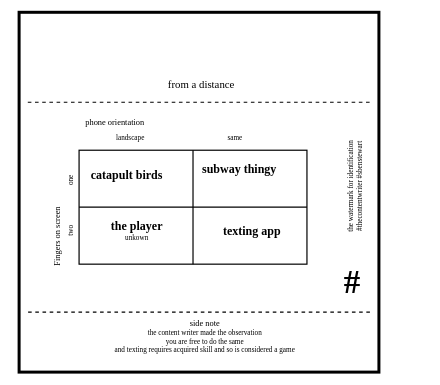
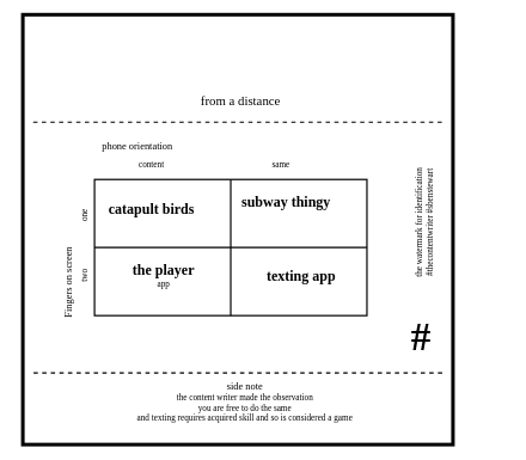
  <mxCell id="0" />
  <mxCell id="1" parent="0" />
  <mxCell id="2" value="" style="whiteSpace=wrap;html=1;aspect=fixed;strokeWidth=5;" parent="1" vertex="1"><mxGeometry x="31" y="20" width="600" height="600" as="geometry" /></mxCell>
  <mxCell id="3" value="" style="rounded=0;whiteSpace=wrap;html=1;strokeWidth=2;fillColor=none;" vertex="1" parent="1"><mxGeometry x="131" y="250" width="380" height="190" as="geometry" /></mxCell>
  <mxCell id="4" value="&lt;p&gt;&lt;font face=&quot;xkcd&quot;&gt;&lt;span style=&quot;font-size: 18px&quot;&gt;from a distance&lt;/span&gt;&lt;/font&gt;&lt;/p&gt;" style="text;html=1;strokeColor=none;fillColor=none;align=center;verticalAlign=middle;whiteSpace=wrap;rounded=0;" parent="1" vertex="1"><mxGeometry x="95" y="130" width="480" height="20" as="geometry" /></mxCell>
  <mxCell id="5" value="" style="endArrow=none;dashed=1;html=1;strokeWidth=2;" parent="1" edge="1"><mxGeometry width="50" height="50" relative="1" as="geometry"><mxPoint x="615.5" y="170" as="sourcePoint" /><mxPoint x="40.5" y="170" as="targetPoint" /></mxGeometry></mxCell>
  <mxCell id="6" value="" style="endArrow=none;dashed=1;html=1;strokeWidth=2;" parent="1" edge="1"><mxGeometry width="50" height="50" relative="1" as="geometry"><mxPoint x="616" y="520" as="sourcePoint" /><mxPoint x="41" y="520" as="targetPoint" /></mxGeometry></mxCell>
  <mxCell id="7" value="&lt;font face=&quot;xkcd&quot;&gt;&lt;span style=&quot;font-size: 14px&quot;&gt;side note &lt;br&gt;&lt;/span&gt;the content writer made the observation&lt;br&gt;you are free to do the same&lt;br&gt;and texting requires acquired skill and so is considered a game&lt;br&gt;&lt;/font&gt;" style="text;html=1;strokeColor=none;fillColor=none;align=center;verticalAlign=middle;whiteSpace=wrap;rounded=0;" parent="1" vertex="1"><mxGeometry x="111" y="550" width="460" height="20" as="geometry" /></mxCell>
  <mxCell id="8" style="edgeStyle=orthogonalEdgeStyle;rounded=0;orthogonalLoop=1;jettySize=auto;html=1;exitX=0.5;exitY=1;exitDx=0;exitDy=0;strokeWidth=2;" parent="1" edge="1"><mxGeometry relative="1" as="geometry"><mxPoint x="482" y="381" as="sourcePoint" /><mxPoint x="482" y="381" as="targetPoint" /></mxGeometry></mxCell>
  <mxCell id="9" value="&lt;font face=&quot;xkcd&quot;&gt;&lt;font style=&quot;font-size: 20px&quot;&gt;&lt;b&gt;catapult birds&lt;/b&gt;&lt;/font&gt;&lt;/font&gt;&lt;font face=&quot;xkcd&quot;&gt;&lt;br&gt;&lt;/font&gt;" style="text;html=1;strokeColor=none;fillColor=none;align=left;verticalAlign=middle;whiteSpace=wrap;rounded=0;" parent="1" vertex="1"><mxGeometry x="149" y="280" width="157" height="20" as="geometry" /></mxCell>
  <mxCell id="10" value="&lt;font face=&quot;xkcd&quot; size=&quot;1&quot;&gt;&lt;div style=&quot;font-size: 14px&quot;&gt;phone orientation&lt;/div&gt;&lt;/font&gt;" style="text;html=1;strokeColor=none;fillColor=none;align=center;verticalAlign=middle;whiteSpace=wrap;rounded=0;" parent="1" vertex="1"><mxGeometry x="101" y="180" width="180" height="50" as="geometry" /></mxCell>
  <mxCell id="11" value="&lt;font face=&quot;xkcd&quot; style=&quot;font-size: 12px&quot;&gt;&lt;span&gt;the watermark for identification&lt;br&gt;&lt;/span&gt;#thecontentwriter #sbenstewart&lt;br&gt;&lt;/font&gt;" style="text;html=1;strokeColor=none;fillColor=none;align=center;verticalAlign=middle;whiteSpace=wrap;rounded=0;rotation=-90;" parent="1" vertex="1"><mxGeometry x="471" y="300" width="240" height="20" as="geometry" /></mxCell>
  <mxCell id="12" value="&lt;font face=&quot;xkcd&quot;&gt;&lt;b&gt;&lt;font style=&quot;font-size: 55px&quot;&gt;#&lt;/font&gt;&lt;/b&gt;&lt;br&gt;&lt;/font&gt;" style="text;html=1;strokeColor=none;fillColor=none;align=left;verticalAlign=middle;whiteSpace=wrap;rounded=0;" parent="1" vertex="1"><mxGeometry x="571" y="460" width="27" height="20" as="geometry" /></mxCell>
  <mxCell id="13" value="&lt;font face=&quot;xkcd&quot; size=&quot;1&quot;&gt;&lt;div style=&quot;font-size: 14px&quot;&gt;Fingers on screen&lt;/div&gt;&lt;/font&gt;" style="text;html=1;strokeColor=none;fillColor=none;align=left;verticalAlign=middle;whiteSpace=wrap;rounded=0;rotation=-90;" vertex="1" parent="1"><mxGeometry x="20" y="345" width="150" height="50" as="geometry" /></mxCell>
  <mxCell id="14" value="" style="endArrow=none;html=1;strokeWidth=2;entryX=0.5;entryY=0;entryDx=0;entryDy=0;exitX=0.5;exitY=1;exitDx=0;exitDy=0;" edge="1" parent="1" source="3" target="3"><mxGeometry width="50" height="50" relative="1" as="geometry"><mxPoint x="261" y="400" as="sourcePoint" /><mxPoint x="311" y="350" as="targetPoint" /></mxGeometry></mxCell>
  <mxCell id="15" value="" style="endArrow=none;html=1;strokeWidth=2;exitX=0;exitY=0.5;exitDx=0;exitDy=0;entryX=1;entryY=0.5;entryDx=0;entryDy=0;" edge="1" parent="1" source="3" target="3"><mxGeometry width="50" height="50" relative="1" as="geometry"><mxPoint x="191" y="400" as="sourcePoint" /><mxPoint x="241" y="350" as="targetPoint" /></mxGeometry></mxCell>
- <mxCell id="16" value="&lt;font face=&quot;xkcd&quot; size=&quot;1&quot;&gt;&lt;div style=&quot;font-size: 12px&quot;&gt;landscape&lt;/div&gt;&lt;/font&gt;" style="text;html=1;strokeColor=none;fillColor=none;align=left;verticalAlign=middle;whiteSpace=wrap;rounded=0;" vertex="1" parent="1"><mxGeometry x="191" y="205" width="73" height="50" as="geometry" /></mxCell>
+ <mxCell id="16" value="&lt;font face=&quot;xkcd&quot; size=&quot;1&quot;&gt;&lt;div style=&quot;font-size: 12px&quot;&gt;content&lt;/div&gt;&lt;/font&gt;" style="text;html=1;strokeColor=none;fillColor=none;align=left;verticalAlign=middle;whiteSpace=wrap;rounded=0;" vertex="1" parent="1"><mxGeometry x="191" y="205" width="73" height="50" as="geometry" /></mxCell>
  <mxCell id="17" value="&lt;font face=&quot;xkcd&quot; size=&quot;1&quot;&gt;&lt;div style=&quot;font-size: 12px&quot;&gt;same&lt;/div&gt;&lt;/font&gt;" style="text;html=1;strokeColor=none;fillColor=none;align=left;verticalAlign=middle;whiteSpace=wrap;rounded=0;" vertex="1" parent="1"><mxGeometry x="377" y="205" width="73" height="50" as="geometry" /></mxCell>
  <mxCell id="18" value="&lt;font face=&quot;xkcd&quot; size=&quot;1&quot;&gt;&lt;div style=&quot;font-size: 12px&quot;&gt;one&lt;/div&gt;&lt;/font&gt;" style="text;html=1;strokeColor=none;fillColor=none;align=center;verticalAlign=middle;whiteSpace=wrap;rounded=0;rotation=-90;" vertex="1" parent="1"><mxGeometry x="81" y="275" width="73" height="50" as="geometry" /></mxCell>
  <mxCell id="19" value="&lt;font face=&quot;xkcd&quot; size=&quot;1&quot;&gt;&lt;div style=&quot;font-size: 12px&quot;&gt;two&lt;/div&gt;&lt;/font&gt;" style="text;html=1;strokeColor=none;fillColor=none;align=center;verticalAlign=middle;whiteSpace=wrap;rounded=0;rotation=-90;" vertex="1" parent="1"><mxGeometry x="81" y="359" width="73" height="50" as="geometry" /></mxCell>
  <mxCell id="20" value="&lt;b style=&quot;font-family: &amp;#34;xkcd&amp;#34; ; font-size: 20px&quot;&gt;subway thingy&lt;/b&gt;&lt;font face=&quot;xkcd&quot;&gt;&lt;br&gt;&lt;/font&gt;" style="text;html=1;strokeColor=none;fillColor=none;align=center;verticalAlign=middle;whiteSpace=wrap;rounded=0;" vertex="1" parent="1"><mxGeometry x="320" y="270" width="157" height="20" as="geometry" /></mxCell>
  <mxCell id="21" value="&lt;font face=&quot;xkcd&quot;&gt;&lt;font style=&quot;font-size: 20px&quot;&gt;&lt;b&gt;texting app&lt;/b&gt;&lt;/font&gt;&lt;/font&gt;&lt;font face=&quot;xkcd&quot;&gt;&lt;br&gt;&lt;/font&gt;" style="text;html=1;strokeColor=none;fillColor=none;align=center;verticalAlign=middle;whiteSpace=wrap;rounded=0;" vertex="1" parent="1"><mxGeometry x="341" y="374" width="157" height="20" as="geometry" /></mxCell>
- <mxCell id="22" value="&lt;font face=&quot;xkcd&quot;&gt;&lt;font style=&quot;font-size: 20px&quot;&gt;&lt;b&gt;the player&lt;br&gt;&lt;/b&gt;&lt;/font&gt;&lt;/font&gt;&lt;font face=&quot;xkcd&quot;&gt;unkown&lt;br&gt;&lt;/font&gt;" style="text;html=1;strokeColor=none;fillColor=none;align=center;verticalAlign=middle;whiteSpace=wrap;rounded=0;" vertex="1" parent="1"><mxGeometry x="149" y="374" width="157" height="20" as="geometry" /></mxCell>
+ <mxCell id="22" value="&lt;font face=&quot;xkcd&quot;&gt;&lt;font style=&quot;font-size: 20px&quot;&gt;&lt;b&gt;the player&lt;br&gt;&lt;/b&gt;&lt;/font&gt;&lt;/font&gt;&lt;font face=&quot;xkcd&quot;&gt;app&lt;br&gt;&lt;/font&gt;" style="text;html=1;strokeColor=none;fillColor=none;align=center;verticalAlign=middle;whiteSpace=wrap;rounded=0;" vertex="1" parent="1"><mxGeometry x="149" y="374" width="157" height="20" as="geometry" /></mxCell>
